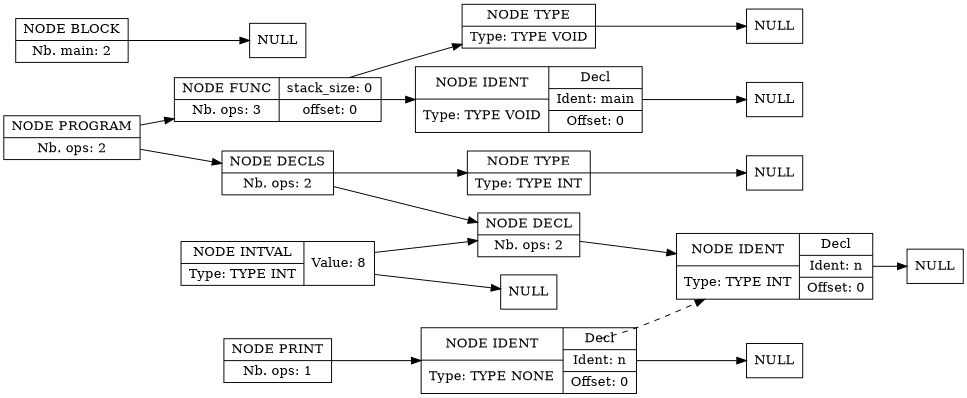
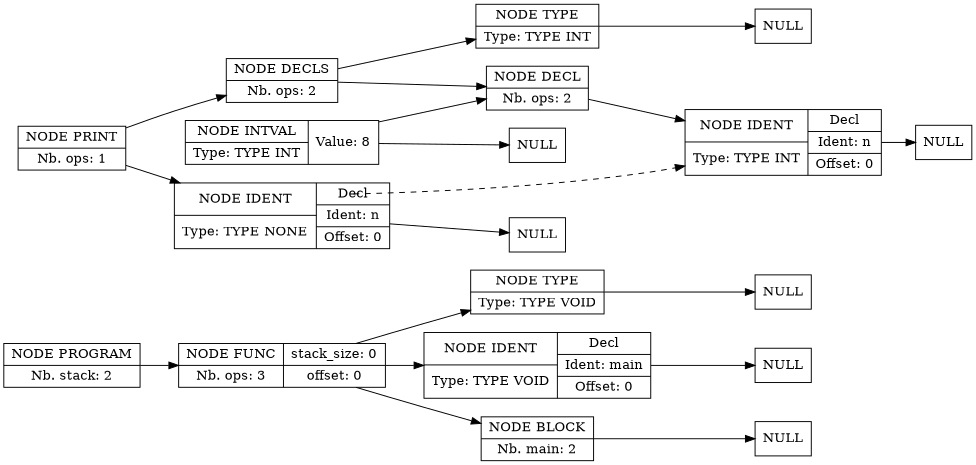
  digraph {
    rankdir=LR
    node [shape=record]
    edge [tailclip=true]
-   n1 [label="{{NODE PROGRAM|Nb. ops: 2}}"]
+   n1 [label="{{NODE PROGRAM|Nb. stack: 2}}"]
    n2 [label="{{NODE DECLS|Nb. ops: 2}}"]
    n3 [label="{{NODE FUNC|Nb. ops: 3}|{stack_size: 0|offset: 0}}"]
    n4 [label="{{NODE TYPE|Type: TYPE INT}}"]
    n5 [label="{{NODE DECL|Nb. ops: 2}}"]
    n6 [label="{{NODE TYPE|Type: TYPE VOID}}"]
    n7 [label="{{NODE IDENT|Type: TYPE VOID}|{<decl>Decl      |Ident: main|Offset: 0}}"]
    n8 [label="{{NODE BLOCK|Nb. main: 2}}"]
    n9 [label="{{NULL}}"]
    n10 [label="{{NODE IDENT|Type: TYPE INT}|{<decl>Decl      |Ident: n|Offset: 0}}"]
    n11 [label="{{NULL}}"]
    n12 [label="{{NODE INTVAL|Type: TYPE INT}|{Value: 8}}"]
    n13 [label="{{NULL}}"]
    n14 [label="{{NULL}}"]
    n15 [label="{{NULL}}"]
    n16 [label="{{NULL}}"]
    n17 [label="{{NODE PRINT|Nb. ops: 1}}"]
    n18 [label="{{NODE IDENT|Type: TYPE NONE}|{<decl>Decl      |Ident: n|Offset: 0}}"]
    n19 [label="{{NULL}}"]
-   n1 -> n2
+   n17 -> n2
    n1 -> n3
    n2 -> n4
    n2 -> n5
    n3 -> n6
    n3 -> n7
+   n3 -> n8
    n4 -> n9
    n5 -> n10
    n6 -> n14
    n7 -> n15
    n8 -> n16
    n10 -> n11
    n12 -> n5
    n12 -> n13
    n17 -> n18
    n18 -> n10 [style=dashed tailclip=false tailport="decl:c"]
    n18 -> n19
  }
